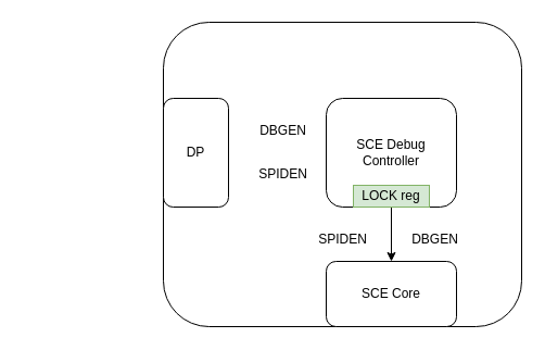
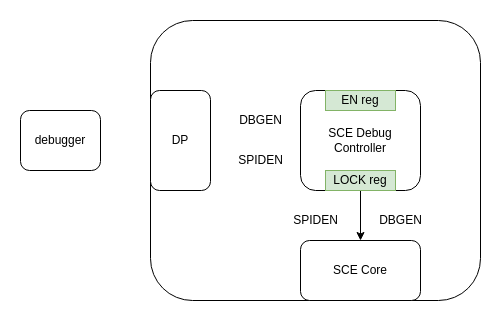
  <mxCell id="0" />
  <mxCell id="1" parent="0" />
  <mxCell id="2" value="" style="rounded=1;whiteSpace=wrap;html=1;" vertex="1" parent="1"><mxGeometry x="150" y="20" width="330" height="280" as="geometry" /></mxCell>
  <mxCell id="3" value="SCE Core" style="rounded=1;whiteSpace=wrap;html=1;" vertex="1" parent="1"><mxGeometry x="300" y="240" width="120" height="60" as="geometry" /></mxCell>
  <mxCell id="4" value="DP" style="rounded=1;whiteSpace=wrap;html=1;" vertex="1" parent="1"><mxGeometry x="150" y="90" width="60" height="100" as="geometry" /></mxCell>
  <mxCell id="5" value="SCE Debug Controller" style="rounded=1;whiteSpace=wrap;html=1;" vertex="1" parent="1"><mxGeometry x="300" y="90" width="120" height="100" as="geometry" /></mxCell>
  <mxCell id="6" value="" style="endArrow=classic;html=1;exitX=0.5;exitY=1;exitDx=0;exitDy=0;" edge="1" parent="1" source="5"><mxGeometry width="50" height="50" relative="1" as="geometry"><mxPoint x="400" y="290" as="sourcePoint" /><mxPoint x="360" y="240" as="targetPoint" /></mxGeometry></mxCell>
  <mxCell id="7" value="DBGEN" style="text;html=1;align=center;verticalAlign=middle;resizable=0;points=[];autosize=1;strokeColor=none;fillColor=none;" vertex="1" parent="1"><mxGeometry x="230" y="110" width="60" height="20" as="geometry" /></mxCell>
  <mxCell id="8" value="SPIDEN" style="text;html=1;align=center;verticalAlign=middle;resizable=0;points=[];autosize=1;strokeColor=none;fillColor=none;" vertex="1" parent="1"><mxGeometry x="230" y="150" width="60" height="20" as="geometry" /></mxCell>
  <mxCell id="9" value="DBGEN" style="text;html=1;align=center;verticalAlign=middle;resizable=0;points=[];autosize=1;strokeColor=none;fillColor=none;" vertex="1" parent="1"><mxGeometry x="370" y="210" width="60" height="20" as="geometry" /></mxCell>
  <mxCell id="10" value="SPIDEN" style="text;html=1;align=center;verticalAlign=middle;resizable=0;points=[];autosize=1;strokeColor=none;fillColor=none;" vertex="1" parent="1"><mxGeometry x="285" y="210" width="60" height="20" as="geometry" /></mxCell>
+ <mxCell id="11" value="debugger" style="rounded=1;whiteSpace=wrap;html=1;" vertex="1" parent="1"><mxGeometry x="20" y="110" width="80" height="60" as="geometry" /></mxCell>
+ <mxCell id="12" value="EN reg" style="rounded=0;whiteSpace=wrap;html=1;fillColor=#d5e8d4;strokeColor=#82b366;" vertex="1" parent="1"><mxGeometry x="325" y="90" width="70" height="20" as="geometry" /></mxCell>
  <mxCell id="13" value="LOCK reg" style="rounded=0;whiteSpace=wrap;html=1;fillColor=#d5e8d4;strokeColor=#82b366;" vertex="1" parent="1"><mxGeometry x="325" y="170" width="70" height="20" as="geometry" /></mxCell>
